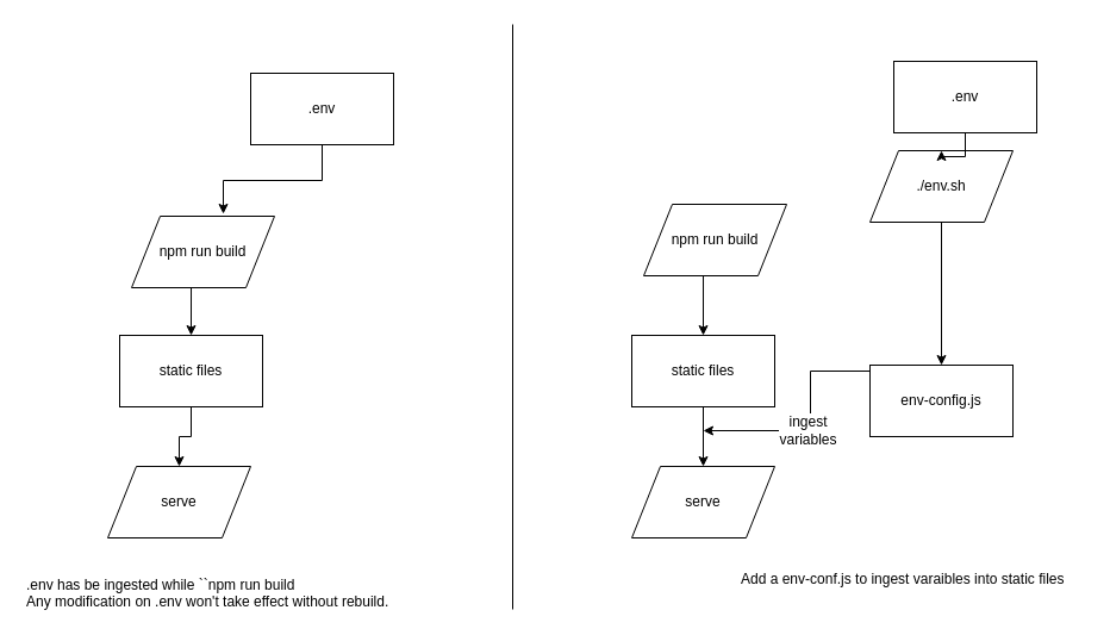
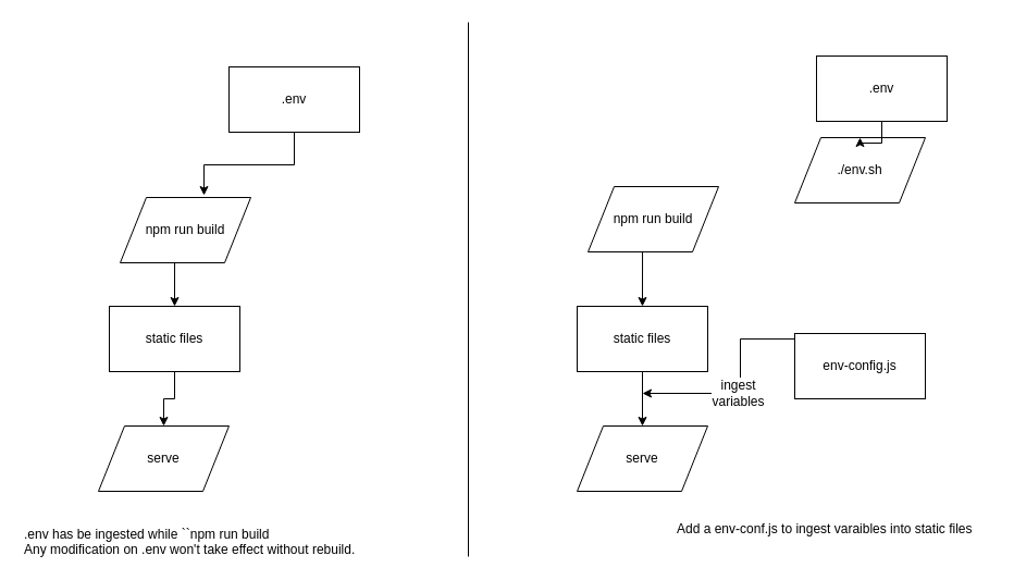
  <mxCell id="0" />
  <mxCell id="1" parent="0" />
  <mxCell id="2" value="" style="edgeStyle=orthogonalEdgeStyle;rounded=0;orthogonalLoop=1;jettySize=auto;html=1;exitX=0.417;exitY=0.983;exitDx=0;exitDy=0;exitPerimeter=0;entryX=0.5;entryY=0;entryDx=0;entryDy=0;" parent="1" source="4" target="8" edge="1"><mxGeometry relative="1" as="geometry"><mxPoint x="160" y="223" as="sourcePoint" /><mxPoint x="160" y="281" as="targetPoint" /></mxGeometry></mxCell>
  <mxCell id="3" value="" style="edgeStyle=orthogonalEdgeStyle;rounded=0;orthogonalLoop=1;jettySize=auto;html=1;exitX=0.5;exitY=1;exitDx=0;exitDy=0;" parent="1" source="8" target="5" edge="1"><mxGeometry relative="1" as="geometry"><mxPoint x="360" y="371" as="sourcePoint" /></mxGeometry></mxCell>
  <mxCell id="4" value="&lt;span style=&quot;white-space: normal&quot;&gt;npm run build&lt;/span&gt;" style="shape=parallelogram;perimeter=parallelogramPerimeter;whiteSpace=wrap;html=1;" parent="1" vertex="1"><mxGeometry x="110" y="181" width="120" height="60" as="geometry" /></mxCell>
  <mxCell id="5" value="serve" style="shape=parallelogram;perimeter=parallelogramPerimeter;whiteSpace=wrap;html=1;" parent="1" vertex="1"><mxGeometry x="90" y="391" width="120" height="60" as="geometry" /></mxCell>
  <mxCell id="6" value="" style="edgeStyle=orthogonalEdgeStyle;rounded=0;orthogonalLoop=1;jettySize=auto;html=1;entryX=0.642;entryY=-0.033;entryDx=0;entryDy=0;entryPerimeter=0;" parent="1" source="7" target="4" edge="1"><mxGeometry relative="1" as="geometry"><mxPoint x="350" y="231" as="targetPoint" /></mxGeometry></mxCell>
  <mxCell id="7" value=".env" style="rounded=0;whiteSpace=wrap;html=1;" parent="1" vertex="1"><mxGeometry x="210" y="61" width="120" height="60" as="geometry" /></mxCell>
  <mxCell id="8" value="&lt;span style=&quot;white-space: normal&quot;&gt;static files&lt;/span&gt;" style="rounded=0;whiteSpace=wrap;html=1;" parent="1" vertex="1"><mxGeometry x="100" y="281" width="120" height="60" as="geometry" /></mxCell>
  <mxCell id="9" value="" style="edgeStyle=orthogonalEdgeStyle;rounded=0;orthogonalLoop=1;jettySize=auto;html=1;exitX=0.417;exitY=0.983;exitDx=0;exitDy=0;exitPerimeter=0;entryX=0.5;entryY=0;entryDx=0;entryDy=0;" parent="1" source="10" target="13" edge="1"><mxGeometry relative="1" as="geometry"><mxPoint x="650" y="223" as="sourcePoint" /><mxPoint x="650" y="281" as="targetPoint" /></mxGeometry></mxCell>
  <mxCell id="10" value="&lt;span style=&quot;white-space: normal&quot;&gt;npm run build&lt;/span&gt;" style="shape=parallelogram;perimeter=parallelogramPerimeter;whiteSpace=wrap;html=1;" parent="1" vertex="1"><mxGeometry x="540" y="171" width="120" height="60" as="geometry" /></mxCell>
  <mxCell id="11" value=".env" style="rounded=0;whiteSpace=wrap;html=1;" parent="1" vertex="1"><mxGeometry x="750" y="51" width="120" height="60" as="geometry" /></mxCell>
  <mxCell id="12" value="" style="edgeStyle=orthogonalEdgeStyle;rounded=0;orthogonalLoop=1;jettySize=auto;html=1;" parent="1" source="13" target="18" edge="1"><mxGeometry relative="1" as="geometry" /></mxCell>
  <mxCell id="13" value="&lt;span style=&quot;white-space: normal&quot;&gt;static files&lt;/span&gt;" style="rounded=0;whiteSpace=wrap;html=1;" parent="1" vertex="1"><mxGeometry x="530" y="281" width="120" height="60" as="geometry" /></mxCell>
- <mxCell id="14" value="" style="edgeStyle=orthogonalEdgeStyle;rounded=0;orthogonalLoop=1;jettySize=auto;html=1;" parent="1" source="15" target="17" edge="1"><mxGeometry relative="1" as="geometry" /></mxCell>
  <mxCell id="15" value="./env.sh" style="shape=parallelogram;perimeter=parallelogramPerimeter;whiteSpace=wrap;html=1;" parent="1" vertex="1"><mxGeometry x="730" y="126" width="120" height="60" as="geometry" /></mxCell>
  <mxCell id="16" value="" style="edgeStyle=orthogonalEdgeStyle;rounded=0;orthogonalLoop=1;jettySize=auto;html=1;entryX=0.5;entryY=0;entryDx=0;entryDy=0;" parent="1" source="11" target="15" edge="1"><mxGeometry relative="1" as="geometry"><mxPoint x="780" y="161" as="targetPoint" /></mxGeometry></mxCell>
  <mxCell id="17" value="env-config.js" style="rounded=0;whiteSpace=wrap;html=1;" parent="1" vertex="1"><mxGeometry x="730" y="306" width="120" height="60" as="geometry" /></mxCell>
  <mxCell id="18" value="serve" style="shape=parallelogram;perimeter=parallelogramPerimeter;whiteSpace=wrap;html=1;" parent="1" vertex="1"><mxGeometry x="530" y="391" width="120" height="60" as="geometry" /></mxCell>
  <mxCell id="19" value="" style="edgeStyle=orthogonalEdgeStyle;rounded=0;orthogonalLoop=1;jettySize=auto;html=1;" parent="1" source="17" edge="1"><mxGeometry relative="1" as="geometry"><mxPoint x="730" y="321" as="sourcePoint" /><mxPoint x="590" y="361" as="targetPoint" /><Array as="points"><mxPoint x="680" y="311" /><mxPoint x="680" y="361" /></Array></mxGeometry></mxCell>
  <mxCell id="20" value="ingest &lt;br&gt;variables" style="text;html=1;resizable=0;points=[];align=center;verticalAlign=middle;labelBackgroundColor=#ffffff;" parent="19" vertex="1" connectable="0"><mxGeometry x="0.086" y="-1" relative="1" as="geometry"><mxPoint as="offset" /></mxGeometry></mxCell>
  <mxCell id="21" value="" style="endArrow=none;html=1;" parent="1" edge="1"><mxGeometry width="50" height="50" relative="1" as="geometry"><mxPoint x="430" y="511" as="sourcePoint" /><mxPoint x="430" y="20" as="targetPoint" /></mxGeometry></mxCell>
  <mxCell id="22" value=".env has be ingested while ``npm run build&lt;br&gt;Any modification on .env won't take effect without rebuild." style="text;html=1;resizable=0;points=[];autosize=1;align=left;verticalAlign=top;spacingTop=-4;" parent="1" vertex="1"><mxGeometry x="20" y="481" width="320" height="30" as="geometry" /></mxCell>
  <mxCell id="23" value="Add a env-conf.js to ingest varaibles into static files" style="text;html=1;resizable=0;points=[];autosize=1;align=left;verticalAlign=top;spacingTop=-4;" parent="1" vertex="1"><mxGeometry x="620" y="476" width="290" height="20" as="geometry" /></mxCell>
